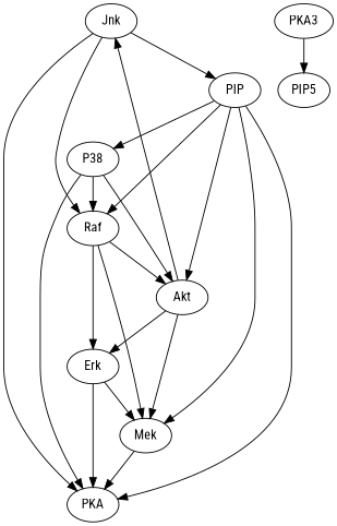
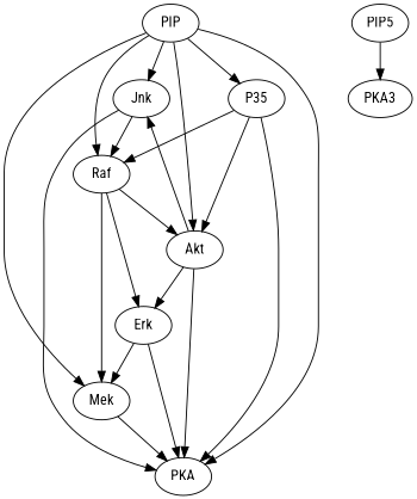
  digraph {
    fontname="Roboto Condensed"
    node [fontname="Roboto Condensed"]
    edge [fontname="Roboto Condensed"]
    Jnk
    Raf
    PKA
    Akt
    Mek
    Erk
-   P38
+   P38 [label=P35]
    n8 [label=PIP]
    n9 [label=PIP5]
    n10 [label=PKA3]
    Jnk -> Raf
    Jnk -> PKA
    Raf -> Akt
    Raf -> Mek
    Raf -> Erk
    Akt -> Jnk
-   Akt -> Mek
+   Akt -> PKA
    Akt -> Erk
    Mek -> PKA
    Erk -> PKA
    Erk -> Mek
    P38 -> Raf
    P38 -> PKA
    P38 -> Akt
-   Jnk -> n8
+   n8 -> Jnk
    n8 -> Raf
    n8 -> PKA
    n8 -> Akt
    n8 -> Mek
    n8 -> P38
-   n10 -> n9
+   n9 -> n10
  }
